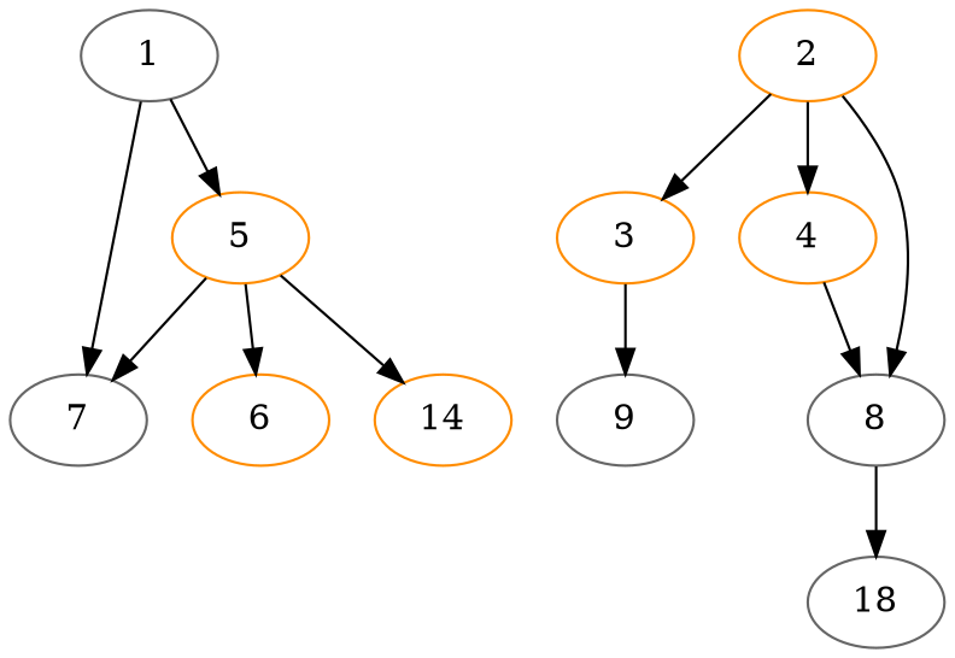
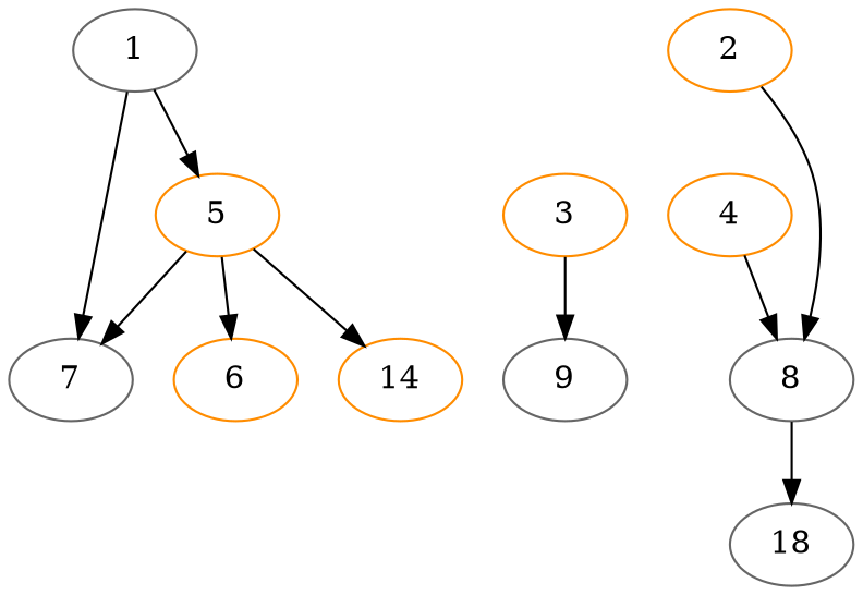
  digraph {
    fontname="DejaVu Serif"
    node [color=darkorange fontname="DejaVu Serif"]
    edge [fontname="DejaVu Serif"]
    1 [alpha=25.03 color=gray40]
    5 [alpha=28.83]
    7 [alpha=47.64 color=gray40]
    6 [alpha=40.45]
    n5 [alpha=29.23 label=14]
    2 [alpha=48.08]
    3 [alpha=42.39]
    4 [alpha=35.03]
    8 [alpha=49.85 color=gray40]
    9 [alpha=43.16 color=gray40]
    n11 [alpha=26.17 color=gray40 label=18]
    1 -> 5
    1 -> 7
    5 -> 7
    5 -> 6
    5 -> n5
-   2 -> 3
-   2 -> 4
    2 -> 8
    3 -> 9
    4 -> 8
    8 -> n11
  }
